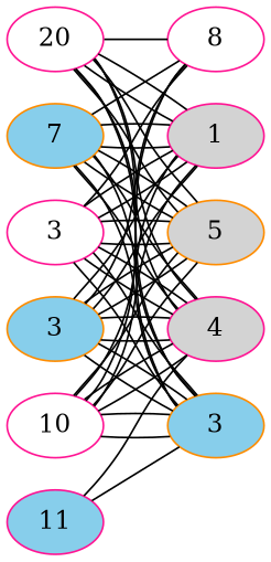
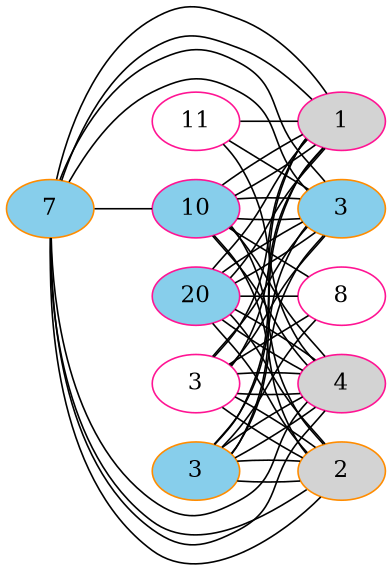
  graph {
    rankdir=LR
    node [color=deeppink fillcolor=skyblue style=filled]
-   n1 [fillcolor=white label=10]
+   n1 [label=10]
    n2 [fillcolor=white label=8]
    1 [fillcolor=lightgrey]
-   2 [color=darkorange fillcolor=lightgrey label=5]
+   2 [color=darkorange fillcolor=lightgrey]
    3 [color=darkorange]
    4 [fillcolor=lightgrey]
-   n7 [fillcolor=white label=20]
+   n7 [label=20]
    n8 [color=darkorange label=7]
    n9 [fillcolor=white label=3]
    n10 [color=darkorange label=3]
-   n11 [label=11]
+   n11 [fillcolor=white label=11]
    n1 -- n2
    n1 -- 1
    n1 -- 1
    n1 -- 2
    n1 -- 2
    n1 -- 3
    n1 -- 3
    n1 -- 4
    n1 -- 4
    n7 -- n2
    n7 -- 1
    n7 -- 1
    n7 -- 2
    n7 -- 2
    n7 -- 3
    n7 -- 3
    n7 -- 4
    n7 -- 4
-   n8 -- n2
+   n8 -- n1
    n8 -- 1
    n8 -- 1
    n8 -- 2
    n8 -- 2
    n8 -- 3
    n8 -- 3
    n8 -- 4
    n8 -- 4
    n9 -- n2
    n9 -- 1
    n9 -- 1
    n9 -- 2
    n9 -- 2
    n9 -- 3
    n9 -- 3
    n9 -- 4
    n9 -- 4
    n10 -- n2
    n10 -- 1
    n10 -- 1
    n10 -- 2
    n10 -- 2
    n10 -- 3
    n10 -- 3
    n10 -- 4
    n10 -- 4
+   n11 -- 1
    n11 -- 3
    n11 -- 4
  }
